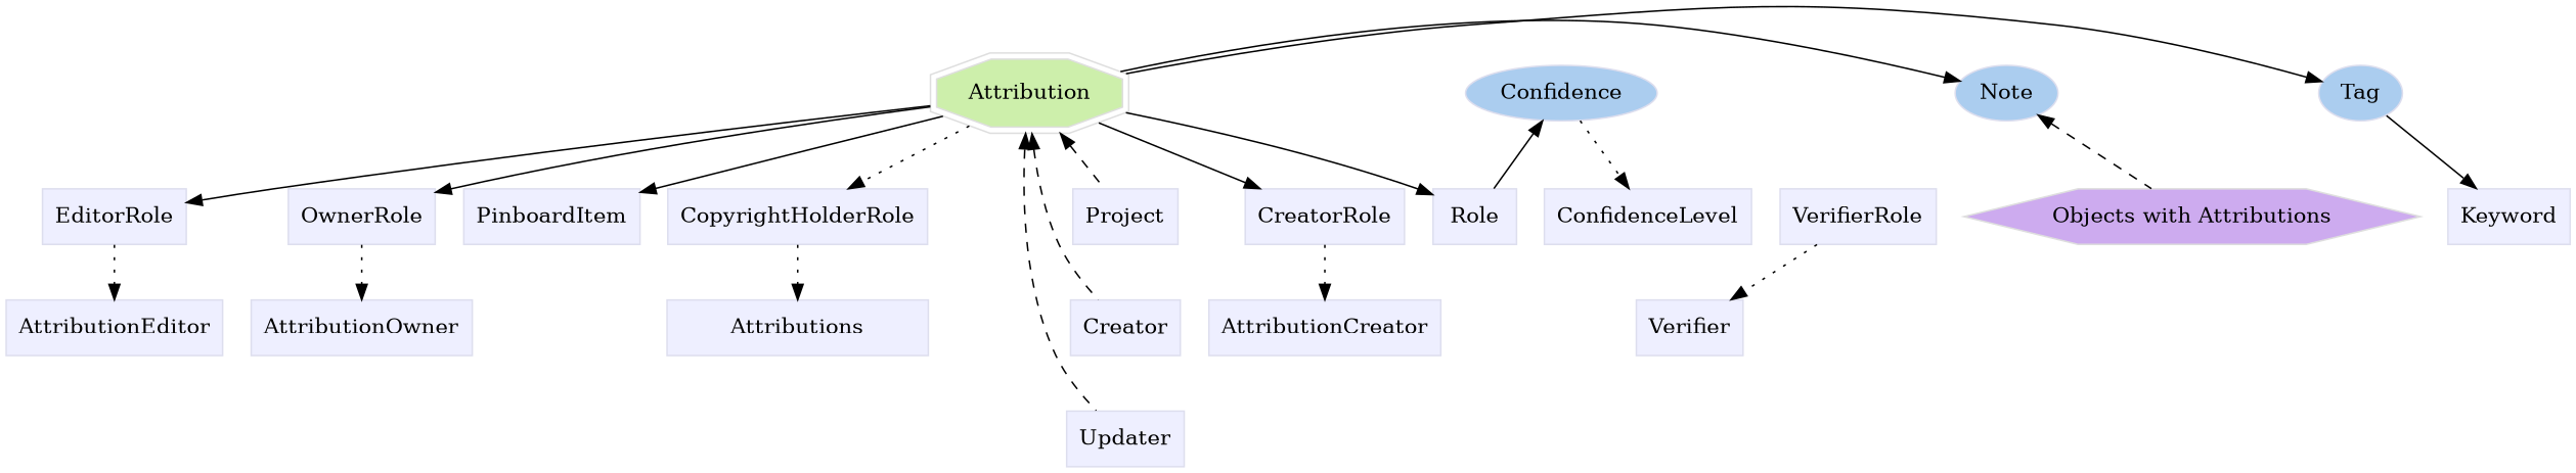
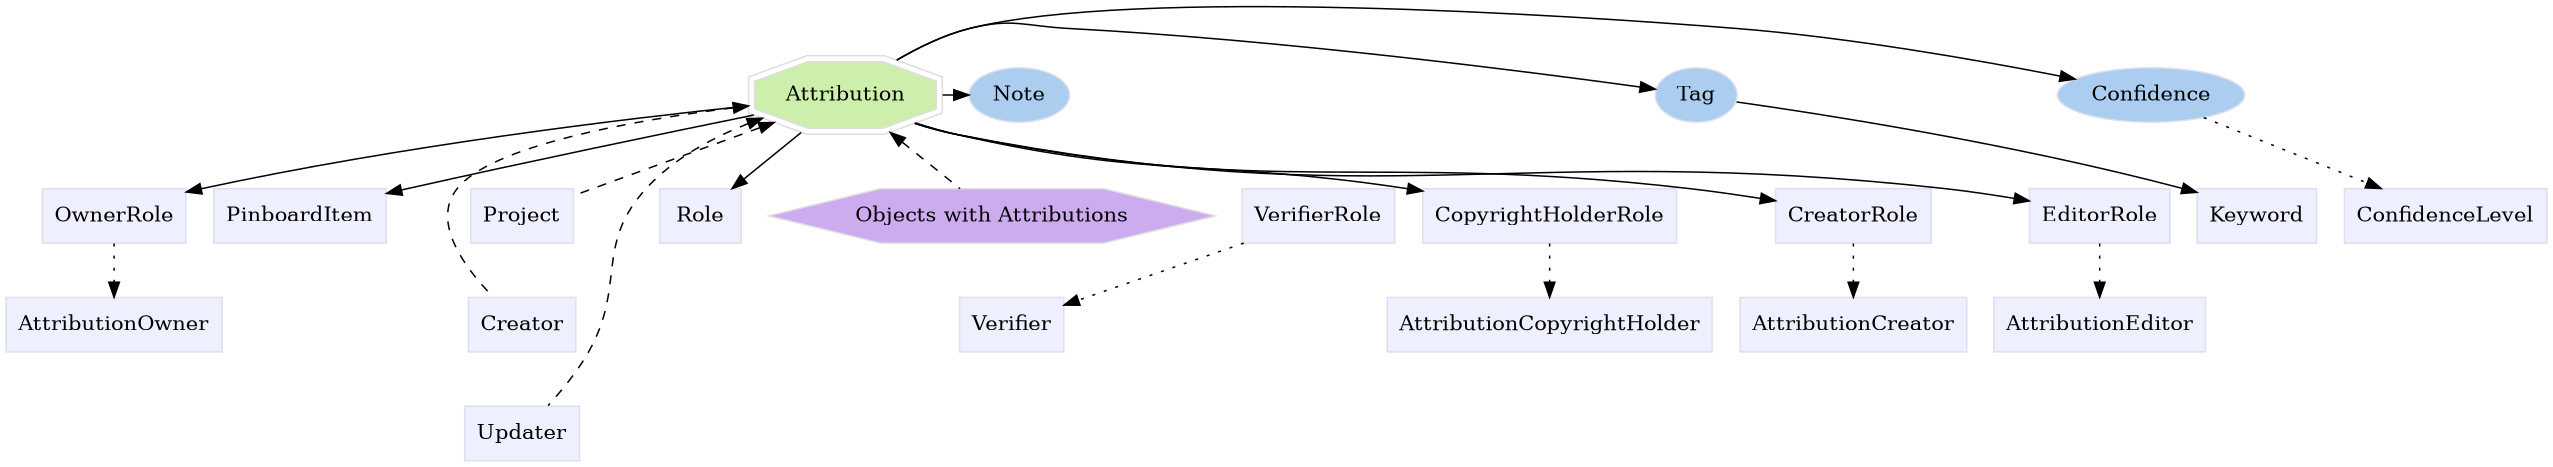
  digraph {
    rankdir=TB
    node [color="#dddeee" fillcolor="#eeefff" group=supporting shape=box style=filled]
    n1 [height=0.5 label=CopyrightHolderRole width=1.8611]
-   n2 [height=0.5 label=Attributions width=2.3472]
+   n2 [height=0.5 label=AttributionCopyrightHolder width=2.3472]
    n3 [height=0.5 label=CreatorRole width=1.1528]
    n4 [height=0.5 label=AttributionCreator width=1.625]
    n5 [height=0.5 label=EditorRole width=1.0556]
    n6 [height=0.5 label=AttributionEditor width=1.5278]
    n7 [height=0.5 label=OwnerRole width=1.0972]
    n8 [height=0.5 label=AttributionOwner width=1.5694]
    n9 [height=0.5 label=ConfidenceLevel width=1.5139]
    n10 [height=0.5 label=Keyword width=0.93056]
    n11 [height=0.5 label=PinboardItem width=1.2639]
    n12 [height=0.5 label=Role width=0.75]
    n13 [height=0.5 label=VerifierRole width=1.1528]
    n14 [height=0.5 label=Verifier width=0.79167]
    n15 [height=0.5 label=Creator width=0.79167]
    n16 [height=0.5 label=Project width=0.76389]
    n17 [height=0.5 label=Updater width=0.83333]
    n18 [color="#dedede" fillcolor="#cdefab" group=target height=0.61111 label=Attribution shape=doubleoctagon width=1.6158]
    n19 [fillcolor="#abcdef" group=annotator height=0.5 label=Confidence shape=oval width=1.4082]
    n20 [fillcolor="#abcdef" group=annotator height=0.5 label=Tag shape=oval width=0.75]
    n21 [fillcolor="#abcdef" group=annotator height=0.5 label=Note shape=oval width=0.77632]
    n22 [color="#dedede" fillcolor="#cdabef" group=polymorphic height=0.5 label="Objects with Attributions" shape=hexagon width=3.2104]
    subgraph sub_1 {
      n1
      n2
      n3
      n4
      n5
      n6
      n7
      n8
      n9
      n10
      n11
      n12
      n13
      n14
      n15
      n16
      n17
    }
    subgraph sub_2 {
    }
    subgraph sub_3 {
      rank=min
      n18
      n19
      n20
      n21
    }
    n1 -> n2 [style=dotted]
    n3 -> n4 [style=dotted]
    n5 -> n6 [style=dotted]
    n7 -> n8 [style=dotted]
    n12 -> n14 [style=invis]
    n13 -> n14 [style=dotted]
    n15 -> n17 [style=invis]
    n16 -> n15 [style=invis]
-   n18 -> n1 [style=dotted]
+   n18 -> n1
    n18 -> n3
    n18 -> n5
    n18 -> n7
    n18 -> n11
    n18 -> n12
    n18 -> n15 [dir=back style=dashed]
    n18 -> n16 [dir=back style=dashed]
    n18 -> n17 [dir=back style=dashed]
-   n12 -> n19
+   n18 -> n19
    n18 -> n20
    n18 -> n21
-   n21 -> n22 [dir=back style=dashed]
+   n18 -> n22 [dir=back style=dashed]
    n19 -> n9 [style=dotted]
    n20 -> n10 [style=solid]
  }
